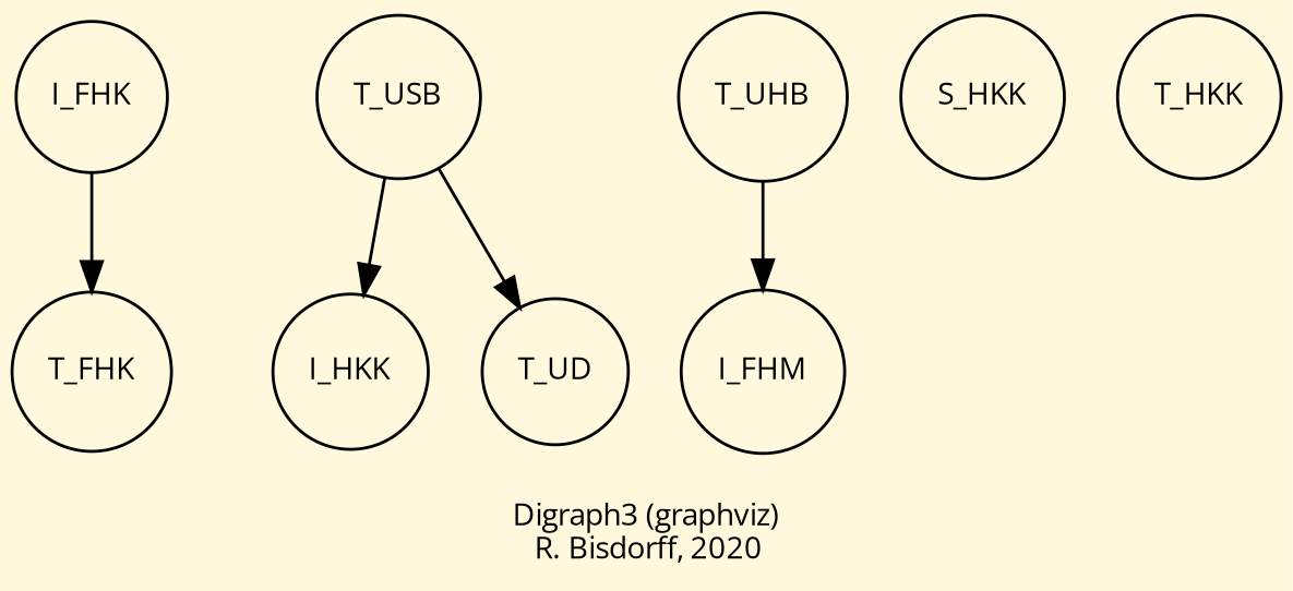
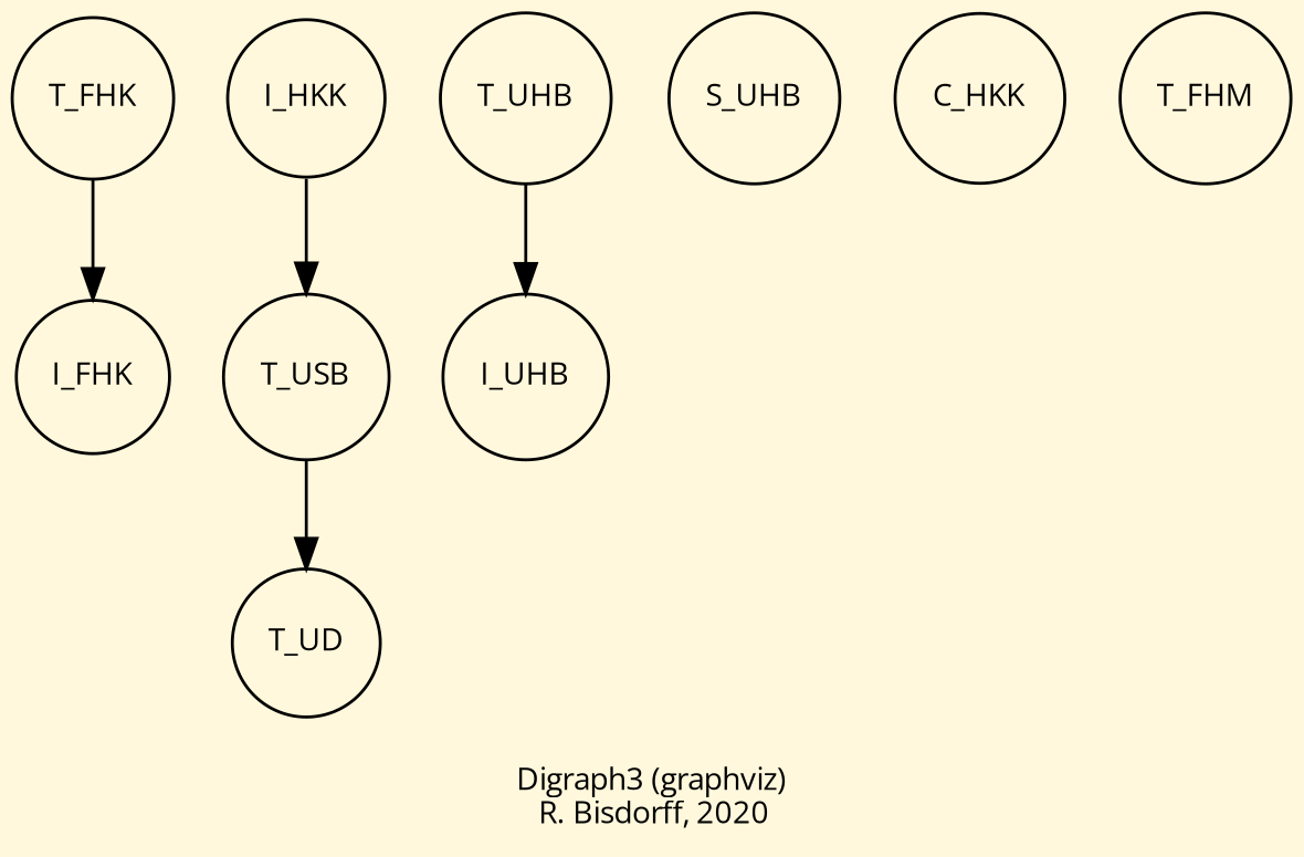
  digraph {
    bgcolor=cornsilk
    fontname="Open Sans"
    fontsize=10
    label="\nDigraph3 (graphviz)\n R. Bisdorff, 2020"
    ordering=out
    node [fontname="Open Sans" fontsize=10 shape=circle]
    edge [color=black fontname="Open Sans" style="setlinewidth(1)"]
    n1 [label=I_FHK]
    n2 [label=I_HKK]
-   n3 [label=I_FHM]
+   n3 [label=I_UHB]
    n4 [label=T_FHK]
-   n5 [label=S_HKK]
+   n5 [label=S_UHB]
+   n6 [label=C_HKK]
    n7 [label=T_UD]
-   n8 [label=T_HKK]
+   n8 [label=T_FHM]
    n9 [label=T_USB]
    n10 [label=T_UHB]
    subgraph sub_1 {
      rank=1
      n1
      n2
      n3
    }
    subgraph sub_2 {
      rank=2
      n4
      n5
+     n6
    }
    subgraph sub_3 {
      rank=3
      n7
      n8
      n9
      n10
    }
-   n1 -> n4
-   n9 -> n2
+   n4 -> n1
+   n2 -> n9
    n9 -> n7
    n10 -> n3
  }
